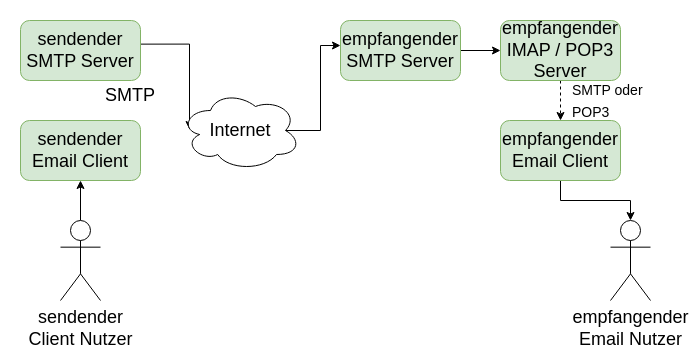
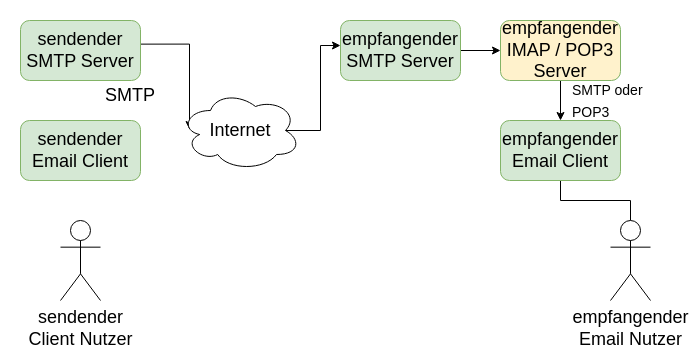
  <mxCell id="0" />
  <mxCell id="1" parent="0" />
- <mxCell id="2" style="edgeStyle=orthogonalEdgeStyle;rounded=0;orthogonalLoop=1;jettySize=auto;html=1;entryX=0.5;entryY=1;entryDx=0;entryDy=0;" edge="1" parent="1" source="3" target="4"><mxGeometry relative="1" as="geometry" /></mxCell>
  <mxCell id="3" value="&lt;font style=&quot;font-size: 18px&quot;&gt;sendender&lt;br&gt;Client Nutzer&lt;/font&gt;" style="shape=umlActor;verticalLabelPosition=bottom;verticalAlign=top;html=1;outlineConnect=0;" vertex="1" parent="1"><mxGeometry x="60" y="220" width="40" height="80" as="geometry" /></mxCell>
  <mxCell id="4" value="&lt;font style=&quot;font-size: 18px&quot;&gt;sendender&lt;br&gt;Email Client&lt;/font&gt;" style="rounded=1;whiteSpace=wrap;html=1;fillColor=#d5e8d4;strokeColor=#82b366;" vertex="1" parent="1"><mxGeometry x="20" y="120" width="120" height="60" as="geometry" /></mxCell>
  <mxCell id="5" style="edgeStyle=orthogonalEdgeStyle;rounded=0;orthogonalLoop=1;jettySize=auto;html=1;entryX=0.075;entryY=0.488;entryDx=0;entryDy=0;entryPerimeter=0;fontSize=18;exitX=0.998;exitY=0.394;exitDx=0;exitDy=0;exitPerimeter=0;" edge="1" parent="1" source="6" target="9"><mxGeometry relative="1" as="geometry"><mxPoint x="142" y="44" as="sourcePoint" /></mxGeometry></mxCell>
  <mxCell id="6" value="&lt;font style=&quot;font-size: 18px&quot;&gt;sendender&lt;br&gt;SMTP Server&lt;/font&gt;" style="rounded=1;whiteSpace=wrap;html=1;fillColor=#d5e8d4;strokeColor=#82b366;" vertex="1" parent="1"><mxGeometry x="20" y="20" width="120" height="60" as="geometry" /></mxCell>
  <mxCell id="7" value="SMTP" style="text;html=1;strokeColor=none;fillColor=none;align=center;verticalAlign=middle;whiteSpace=wrap;rounded=0;fontSize=18;" vertex="1" parent="1"><mxGeometry x="100" y="80" width="60" height="30" as="geometry" /></mxCell>
  <mxCell id="8" style="edgeStyle=orthogonalEdgeStyle;rounded=0;orthogonalLoop=1;jettySize=auto;html=1;exitX=0.875;exitY=0.5;exitDx=0;exitDy=0;exitPerimeter=0;fontSize=18;entryX=0;entryY=0.417;entryDx=0;entryDy=0;entryPerimeter=0;" edge="1" parent="1" source="9" target="11"><mxGeometry relative="1" as="geometry"><mxPoint x="330" y="45" as="targetPoint" /></mxGeometry></mxCell>
  <mxCell id="9" value="Internet" style="ellipse;shape=cloud;whiteSpace=wrap;html=1;fontSize=18;" vertex="1" parent="1"><mxGeometry x="180" y="90" width="120" height="80" as="geometry" /></mxCell>
  <mxCell id="10" style="edgeStyle=orthogonalEdgeStyle;rounded=0;orthogonalLoop=1;jettySize=auto;html=1;entryX=0;entryY=0.5;entryDx=0;entryDy=0;fontSize=18;" edge="1" parent="1" source="11" target="13"><mxGeometry relative="1" as="geometry" /></mxCell>
  <mxCell id="11" value="&lt;font style=&quot;font-size: 18px&quot;&gt;empfangender&lt;br&gt;SMTP Server&lt;/font&gt;" style="rounded=1;whiteSpace=wrap;html=1;fillColor=#d5e8d4;strokeColor=#82b366;" vertex="1" parent="1"><mxGeometry x="340" y="20" width="120" height="60" as="geometry" /></mxCell>
- <mxCell id="12" value="" style="edgeStyle=orthogonalEdgeStyle;rounded=0;orthogonalLoop=1;jettySize=auto;html=1;fontSize=18;dashed=1;" edge="1" parent="1" source="13" target="15"><mxGeometry relative="1" as="geometry" /></mxCell>
- <mxCell id="13" value="&lt;font style=&quot;font-size: 18px&quot;&gt;empfangender&lt;br&gt;IMAP / POP3 Server&lt;/font&gt;" style="rounded=1;whiteSpace=wrap;html=1;fillColor=#d5e8d4;strokeColor=#82b366;" vertex="1" parent="1"><mxGeometry x="500" y="20" width="120" height="60" as="geometry" /></mxCell>
- <mxCell id="14" style="edgeStyle=orthogonalEdgeStyle;rounded=0;orthogonalLoop=1;jettySize=auto;html=1;entryX=0.5;entryY=0;entryDx=0;entryDy=0;entryPerimeter=0;fontSize=14;" edge="1" parent="1" source="15" target="17"><mxGeometry relative="1" as="geometry" /></mxCell>
+ <mxCell id="12" value="" style="edgeStyle=orthogonalEdgeStyle;rounded=0;orthogonalLoop=1;jettySize=auto;html=1;fontSize=18;" edge="1" parent="1" source="13" target="15"><mxGeometry relative="1" as="geometry" /></mxCell>
+ <mxCell id="13" value="&lt;font style=&quot;font-size: 18px&quot;&gt;empfangender&lt;br&gt;IMAP / POP3 Server&lt;/font&gt;" style="rounded=1;whiteSpace=wrap;html=1;fillColor=#fff2cc;strokeColor=#82b366;" vertex="1" parent="1"><mxGeometry x="500" y="20" width="120" height="60" as="geometry" /></mxCell>
+ <mxCell id="14" style="edgeStyle=orthogonalEdgeStyle;rounded=0;orthogonalLoop=1;jettySize=auto;html=1;entryX=0.5;entryY=0;entryDx=0;entryDy=0;entryPerimeter=0;fontSize=14;endArrow=none;" edge="1" parent="1" source="15" target="17"><mxGeometry relative="1" as="geometry" /></mxCell>
  <mxCell id="15" value="&lt;font style=&quot;font-size: 18px&quot;&gt;empfangender&lt;br&gt;Email Client&lt;/font&gt;" style="rounded=1;whiteSpace=wrap;html=1;fillColor=#d5e8d4;strokeColor=#82b366;" vertex="1" parent="1"><mxGeometry x="500" y="120" width="120" height="60" as="geometry" /></mxCell>
  <mxCell id="16" value="&lt;font style=&quot;font-size: 14px&quot;&gt;&lt;font style=&quot;font-size: 14px&quot;&gt;SMTP oder&lt;br&gt;&lt;/font&gt;POP3&lt;/font&gt;" style="text;html=1;strokeColor=none;fillColor=none;align=left;verticalAlign=middle;whiteSpace=wrap;rounded=0;fontSize=18;" vertex="1" parent="1"><mxGeometry x="570" y="85" width="80" height="30" as="geometry" /></mxCell>
  <mxCell id="17" value="&lt;font style=&quot;font-size: 18px&quot;&gt;empfangender&lt;br&gt;Email Nutzer&lt;/font&gt;" style="shape=umlActor;verticalLabelPosition=bottom;verticalAlign=top;html=1;outlineConnect=0;" vertex="1" parent="1"><mxGeometry x="610" y="220" width="40" height="80" as="geometry" /></mxCell>
